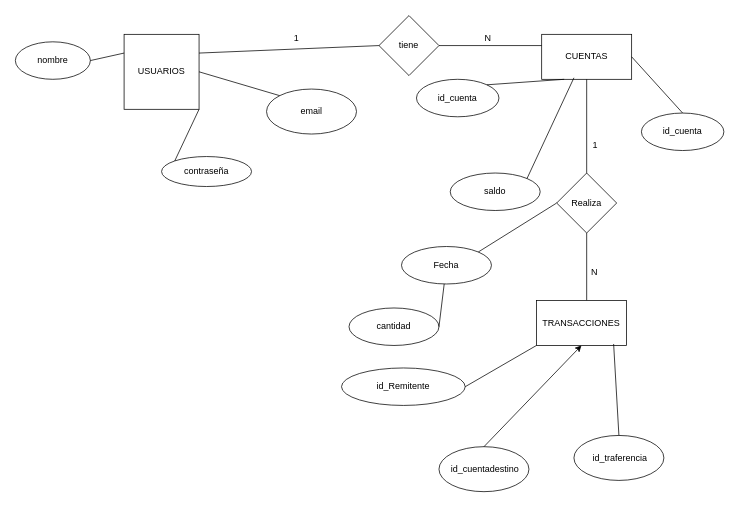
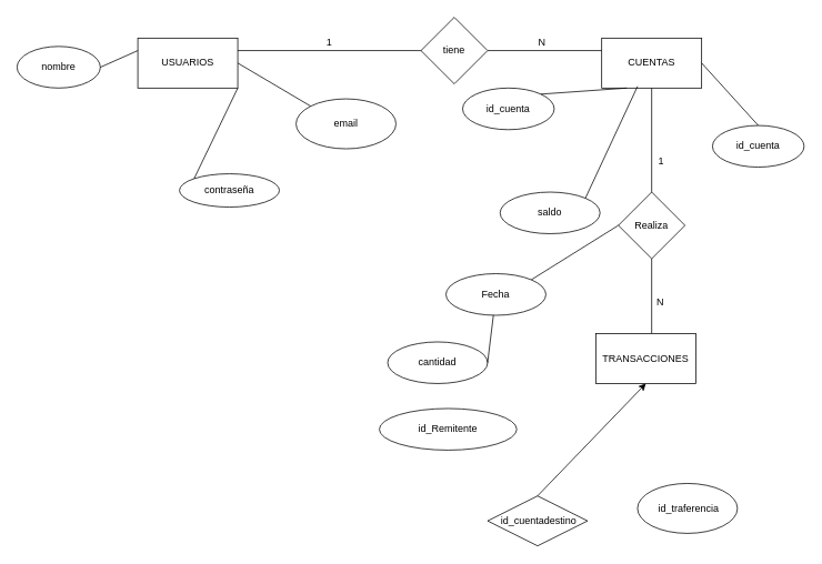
  <mxCell id="0" />
  <mxCell id="1" parent="0" />
- <mxCell id="2" value="USUARIOS" style="rounded=0;whiteSpace=wrap;html=1;" parent="1" vertex="1"><mxGeometry x="165" y="45" width="100" height="100" as="geometry" /></mxCell>
+ <mxCell id="2" value="USUARIOS" style="rounded=0;whiteSpace=wrap;html=1;" parent="1" vertex="1"><mxGeometry x="165" y="45" width="120" height="60" as="geometry" /></mxCell>
  <mxCell id="3" value="&lt;font style=&quot;vertical-align: inherit;&quot;&gt;&lt;font style=&quot;vertical-align: inherit;&quot;&gt;nombre&lt;/font&gt;&lt;/font&gt;" style="ellipse;whiteSpace=wrap;html=1;" parent="1" vertex="1"><mxGeometry x="20" y="55" width="100" height="50" as="geometry" /></mxCell>
  <mxCell id="4" value="&lt;font style=&quot;vertical-align: inherit;&quot;&gt;&lt;font style=&quot;vertical-align: inherit;&quot;&gt;contraseña&lt;/font&gt;&lt;/font&gt;" style="ellipse;whiteSpace=wrap;html=1;" parent="1" vertex="1"><mxGeometry x="215" y="208" width="120" height="40" as="geometry" /></mxCell>
  <mxCell id="5" value="&lt;font style=&quot;vertical-align: inherit;&quot;&gt;&lt;font style=&quot;vertical-align: inherit;&quot;&gt;email&lt;/font&gt;&lt;/font&gt;" style="ellipse;whiteSpace=wrap;html=1;" parent="1" vertex="1"><mxGeometry x="355" y="118" width="120" height="60" as="geometry" /></mxCell>
  <mxCell id="6" value="" style="endArrow=none;html=1;rounded=0;entryX=1;entryY=0.5;entryDx=0;entryDy=0;exitX=0;exitY=0.25;exitDx=0;exitDy=0;" parent="1" source="2" target="3" edge="1"><mxGeometry width="50" height="50" relative="1" as="geometry"><mxPoint x="185" y="280" as="sourcePoint" /><mxPoint x="235" y="230" as="targetPoint" /></mxGeometry></mxCell>
  <mxCell id="7" value="" style="endArrow=none;html=1;rounded=0;entryX=0;entryY=0;entryDx=0;entryDy=0;exitX=1;exitY=0.5;exitDx=0;exitDy=0;" parent="1" source="2" target="5" edge="1"><mxGeometry width="50" height="50" relative="1" as="geometry"><mxPoint x="185" y="280" as="sourcePoint" /><mxPoint x="235" y="230" as="targetPoint" /></mxGeometry></mxCell>
  <mxCell id="8" value="" style="endArrow=none;html=1;rounded=0;entryX=1;entryY=1;entryDx=0;entryDy=0;exitX=0;exitY=0;exitDx=0;exitDy=0;" parent="1" source="4" target="2" edge="1"><mxGeometry width="50" height="50" relative="1" as="geometry"><mxPoint x="185" y="280" as="sourcePoint" /><mxPoint x="235" y="230" as="targetPoint" /></mxGeometry></mxCell>
  <mxCell id="9" value="" style="endArrow=none;html=1;rounded=0;exitX=1;exitY=0.25;exitDx=0;exitDy=0;" parent="1" source="2" edge="1"><mxGeometry width="50" height="50" relative="1" as="geometry"><mxPoint x="505" y="280" as="sourcePoint" /><mxPoint x="505" y="60" as="targetPoint" /></mxGeometry></mxCell>
  <mxCell id="10" value="&lt;font style=&quot;vertical-align: inherit;&quot;&gt;&lt;font style=&quot;vertical-align: inherit;&quot;&gt;&lt;font style=&quot;vertical-align: inherit;&quot;&gt;&lt;font style=&quot;vertical-align: inherit;&quot;&gt;tiene&lt;/font&gt;&lt;/font&gt;&lt;/font&gt;&lt;/font&gt;" style="rhombus;whiteSpace=wrap;html=1;" parent="1" vertex="1"><mxGeometry x="505" y="20" width="80" height="80" as="geometry" /></mxCell>
  <mxCell id="11" value="" style="endArrow=none;html=1;rounded=0;entryX=1;entryY=0.5;entryDx=0;entryDy=0;" parent="1" target="10" edge="1"><mxGeometry width="50" height="50" relative="1" as="geometry"><mxPoint x="725" y="60" as="sourcePoint" /><mxPoint x="555" y="230" as="targetPoint" /></mxGeometry></mxCell>
  <mxCell id="12" value="&lt;font style=&quot;vertical-align: inherit;&quot;&gt;&lt;font style=&quot;vertical-align: inherit;&quot;&gt;CUENTAS&lt;/font&gt;&lt;/font&gt;" style="rounded=0;whiteSpace=wrap;html=1;" parent="1" vertex="1"><mxGeometry x="722" y="45" width="120" height="60" as="geometry" /></mxCell>
  <mxCell id="13" value="" style="endArrow=none;html=1;rounded=0;entryX=0.5;entryY=1;entryDx=0;entryDy=0;" parent="1" target="12" edge="1"><mxGeometry width="50" height="50" relative="1" as="geometry"><mxPoint x="782" y="230" as="sourcePoint" /><mxPoint x="555" y="230" as="targetPoint" /></mxGeometry></mxCell>
  <mxCell id="14" value="&lt;font style=&quot;vertical-align: inherit;&quot;&gt;&lt;font style=&quot;vertical-align: inherit;&quot;&gt;Realiza&lt;/font&gt;&lt;/font&gt;" style="rhombus;whiteSpace=wrap;html=1;" parent="1" vertex="1"><mxGeometry x="742" y="230" width="80" height="80" as="geometry" /></mxCell>
  <mxCell id="15" value="" style="endArrow=none;html=1;rounded=0;entryX=0.5;entryY=1;entryDx=0;entryDy=0;" parent="1" target="14" edge="1"><mxGeometry width="50" height="50" relative="1" as="geometry"><mxPoint x="782" y="400" as="sourcePoint" /><mxPoint x="555" y="230" as="targetPoint" /></mxGeometry></mxCell>
  <mxCell id="16" value="&lt;font style=&quot;vertical-align: inherit;&quot;&gt;&lt;font style=&quot;vertical-align: inherit;&quot;&gt;&lt;font style=&quot;vertical-align: inherit;&quot;&gt;&lt;font style=&quot;vertical-align: inherit;&quot;&gt;&lt;font style=&quot;vertical-align: inherit;&quot;&gt;&lt;font style=&quot;vertical-align: inherit;&quot;&gt;TRANSACCIONES&lt;/font&gt;&lt;/font&gt;&lt;/font&gt;&lt;/font&gt;&lt;/font&gt;&lt;/font&gt;" style="rounded=0;whiteSpace=wrap;html=1;" parent="1" vertex="1"><mxGeometry x="715" y="400" width="120" height="60" as="geometry" /></mxCell>
  <mxCell id="17" value="&lt;font style=&quot;vertical-align: inherit;&quot;&gt;&lt;font style=&quot;vertical-align: inherit;&quot;&gt;id_cuenta&lt;/font&gt;&lt;/font&gt;" style="ellipse;whiteSpace=wrap;html=1;" parent="1" vertex="1"><mxGeometry x="555" y="105" width="110" height="50" as="geometry" /></mxCell>
  <mxCell id="18" value="" style="endArrow=none;html=1;rounded=0;exitX=1;exitY=0;exitDx=0;exitDy=0;entryX=0.25;entryY=1;entryDx=0;entryDy=0;" parent="1" source="17" target="12" edge="1"><mxGeometry width="50" height="50" relative="1" as="geometry"><mxPoint x="755" y="290" as="sourcePoint" /><mxPoint x="805" y="240" as="targetPoint" /></mxGeometry></mxCell>
  <mxCell id="19" value="&lt;font style=&quot;vertical-align: inherit;&quot;&gt;&lt;font style=&quot;vertical-align: inherit;&quot;&gt;saldo&lt;/font&gt;&lt;/font&gt;" style="ellipse;whiteSpace=wrap;html=1;" parent="1" vertex="1"><mxGeometry x="600" y="230" width="120" height="50" as="geometry" /></mxCell>
  <mxCell id="20" value="" style="endArrow=none;html=1;rounded=0;exitX=1;exitY=0;exitDx=0;exitDy=0;" parent="1" source="19" edge="1"><mxGeometry width="50" height="50" relative="1" as="geometry"><mxPoint x="755" y="270" as="sourcePoint" /><mxPoint x="765" y="103" as="targetPoint" /></mxGeometry></mxCell>
- <mxCell id="21" value="&lt;font style=&quot;vertical-align: inherit;&quot;&gt;&lt;font style=&quot;vertical-align: inherit;&quot;&gt;&amp;nbsp;id_cuentadestino&lt;/font&gt;&lt;/font&gt;" style="ellipse;whiteSpace=wrap;html=1;" parent="1" vertex="1"><mxGeometry x="585" y="595" width="120" height="60" as="geometry" /></mxCell>
+ <mxCell id="21" value="&lt;font style=&quot;vertical-align: inherit;&quot;&gt;&lt;font style=&quot;vertical-align: inherit;&quot;&gt;&amp;nbsp;id_cuentadestino&lt;/font&gt;&lt;/font&gt;" style="rhombus;whiteSpace=wrap;html=1;" parent="1" vertex="1"><mxGeometry x="585" y="595" width="120" height="60" as="geometry" /></mxCell>
  <mxCell id="22" value="&lt;font style=&quot;vertical-align: inherit;&quot;&gt;&lt;font style=&quot;vertical-align: inherit;&quot;&gt;id_Remitente&lt;/font&gt;&lt;/font&gt;" style="ellipse;whiteSpace=wrap;html=1;" parent="1" vertex="1"><mxGeometry x="455" y="490" width="165" height="50" as="geometry" /></mxCell>
  <mxCell id="23" value="&lt;font style=&quot;vertical-align: inherit;&quot;&gt;&lt;font style=&quot;vertical-align: inherit;&quot;&gt;Fecha&lt;/font&gt;&lt;/font&gt;" style="ellipse;whiteSpace=wrap;html=1;" parent="1" vertex="1"><mxGeometry x="535" y="328" width="120" height="50" as="geometry" /></mxCell>
  <mxCell id="24" value="" style="endArrow=none;html=1;rounded=0;entryX=0;entryY=0.5;entryDx=0;entryDy=0;exitX=1;exitY=0;exitDx=0;exitDy=0;" parent="1" source="23" target="14" edge="1"><mxGeometry width="50" height="50" relative="1" as="geometry"><mxPoint x="685" y="520" as="sourcePoint" /><mxPoint x="735" y="470" as="targetPoint" /></mxGeometry></mxCell>
- <mxCell id="25" value="" style="endArrow=none;html=1;rounded=0;entryX=0;entryY=1;entryDx=0;entryDy=0;exitX=1;exitY=0.5;exitDx=0;exitDy=0;" parent="1" target="16" edge="1" source="22"><mxGeometry width="50" height="50" relative="1" as="geometry"><mxPoint x="625" y="550" as="sourcePoint" /><mxPoint x="675" y="500" as="targetPoint" /></mxGeometry></mxCell>
  <mxCell id="26" value="" style="endArrow=classic;html=1;rounded=0;entryX=0.5;entryY=1;entryDx=0;entryDy=0;exitX=0.5;exitY=0;exitDx=0;exitDy=0;" parent="1" source="21" target="16" edge="1"><mxGeometry width="50" height="50" relative="1" as="geometry"><mxPoint x="685" y="520" as="sourcePoint" /><mxPoint x="735" y="470" as="targetPoint" /></mxGeometry></mxCell>
  <mxCell id="27" value="1" style="text;html=1;align=center;verticalAlign=middle;whiteSpace=wrap;rounded=0;" parent="1" vertex="1"><mxGeometry x="365" y="36" width="60" height="30" as="geometry" /></mxCell>
  <mxCell id="28" value="N" style="text;html=1;align=center;verticalAlign=middle;resizable=0;points=[];autosize=1;strokeColor=none;fillColor=none;" parent="1" vertex="1"><mxGeometry x="635" y="35" width="30" height="30" as="geometry" /></mxCell>
  <mxCell id="29" value="N" style="text;html=1;align=center;verticalAlign=middle;resizable=0;points=[];autosize=1;strokeColor=none;fillColor=none;" parent="1" vertex="1"><mxGeometry x="777" y="348" width="30" height="30" as="geometry" /></mxCell>
  <mxCell id="30" value="1" style="text;html=1;align=center;verticalAlign=middle;resizable=0;points=[];autosize=1;strokeColor=none;fillColor=none;" parent="1" vertex="1"><mxGeometry x="778" y="178" width="30" height="30" as="geometry" /></mxCell>
  <mxCell id="31" value="cantidad" style="ellipse;whiteSpace=wrap;html=1;" parent="1" vertex="1"><mxGeometry x="465" y="410" width="120" height="50" as="geometry" /></mxCell>
  <mxCell id="32" value="" style="endArrow=none;html=1;rounded=0;exitX=1;exitY=0.5;exitDx=0;exitDy=0;" parent="1" source="31" target="23" edge="1"><mxGeometry width="50" height="50" relative="1" as="geometry"><mxPoint x="635" y="560" as="sourcePoint" /><mxPoint x="725" y="470" as="targetPoint" /></mxGeometry></mxCell>
  <mxCell id="33" value="&lt;font style=&quot;vertical-align: inherit;&quot;&gt;&lt;font style=&quot;vertical-align: inherit;&quot;&gt;&amp;nbsp;id_traferencia&lt;/font&gt;&lt;/font&gt;" style="ellipse;whiteSpace=wrap;html=1;" vertex="1" parent="1"><mxGeometry x="765" y="580" width="120" height="60" as="geometry" /></mxCell>
- <mxCell id="34" value="" style="endArrow=none;html=1;rounded=0;entryX=0.858;entryY=0.967;entryDx=0;entryDy=0;exitX=0.5;exitY=0;exitDx=0;exitDy=0;entryPerimeter=0;" edge="1" parent="1" source="33" target="16"><mxGeometry width="50" height="50" relative="1" as="geometry"><mxPoint x="145" y="610" as="sourcePoint" /><mxPoint x="275" y="475" as="targetPoint" /></mxGeometry></mxCell>
  <mxCell id="35" value="&lt;font style=&quot;vertical-align: inherit;&quot;&gt;&lt;font style=&quot;vertical-align: inherit;&quot;&gt;id_cuenta&lt;/font&gt;&lt;/font&gt;" style="ellipse;whiteSpace=wrap;html=1;" vertex="1" parent="1"><mxGeometry x="855" y="150" width="110" height="50" as="geometry" /></mxCell>
  <mxCell id="36" value="" style="endArrow=none;html=1;rounded=0;exitX=1;exitY=0.5;exitDx=0;exitDy=0;entryX=0.5;entryY=0;entryDx=0;entryDy=0;" edge="1" parent="1" source="12" target="35"><mxGeometry width="50" height="50" relative="1" as="geometry"><mxPoint x="915" y="100" as="sourcePoint" /><mxPoint x="968" y="48" as="targetPoint" /></mxGeometry></mxCell>
